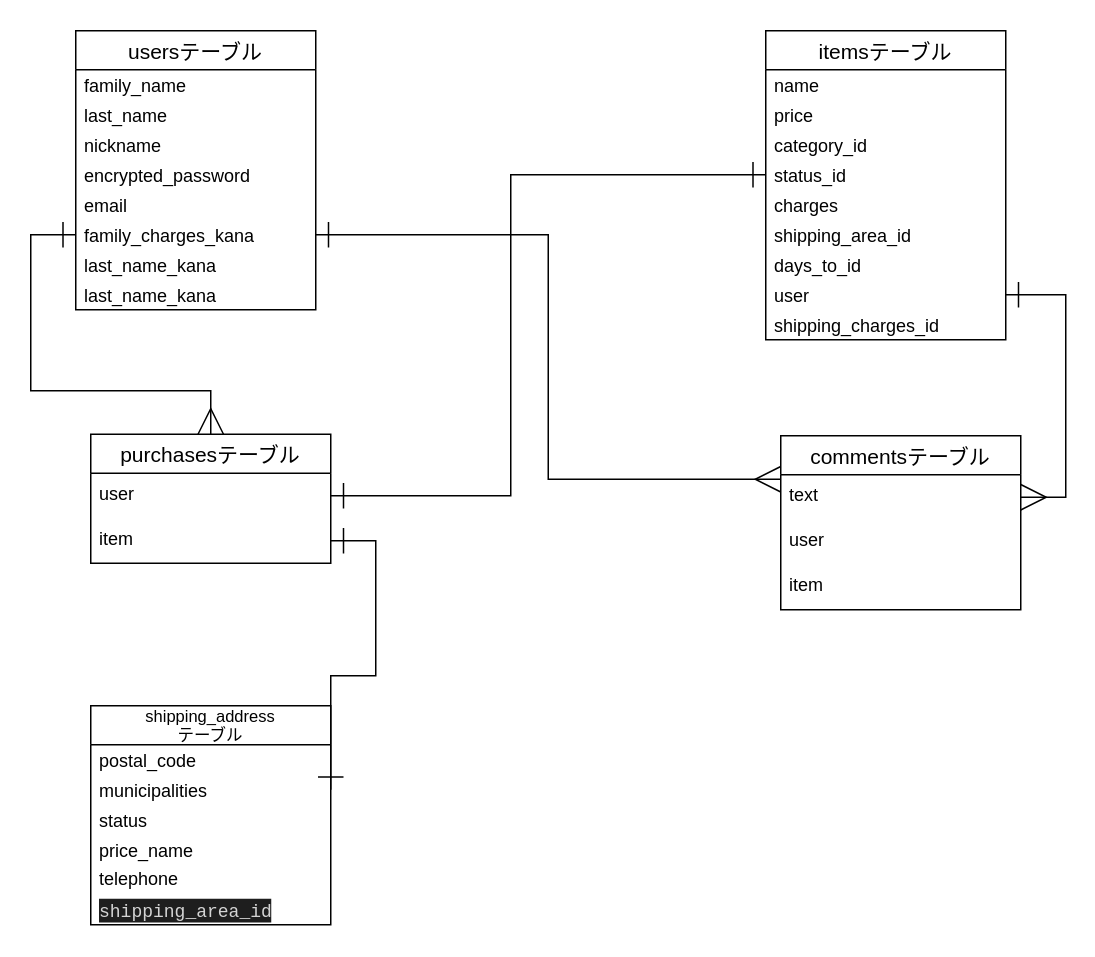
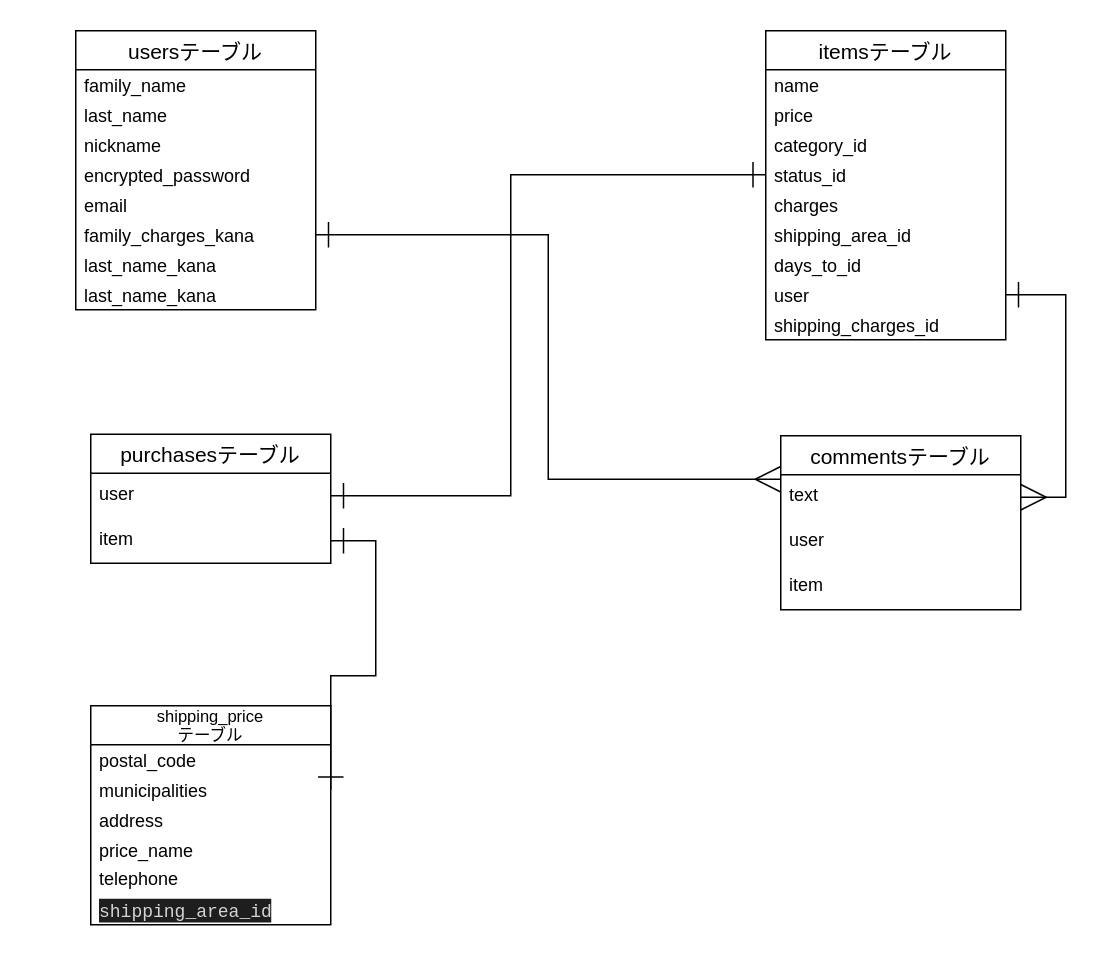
  <mxCell id="0" />
  <mxCell id="1" parent="0" />
  <mxCell id="2" value="usersテーブル" style="swimlane;fontStyle=0;childLayout=stackLayout;horizontal=1;startSize=26;horizontalStack=0;resizeParent=1;resizeParentMax=0;resizeLast=0;collapsible=1;marginBottom=0;align=center;fontSize=14;" parent="1" vertex="1"><mxGeometry x="50" y="20" width="160" height="186" as="geometry"><mxRectangle x="70" y="230" width="50" height="26" as="alternateBounds" /></mxGeometry></mxCell>
  <mxCell id="3" value="family_name" style="text;strokeColor=none;fillColor=none;spacingLeft=4;spacingRight=4;overflow=hidden;rotatable=0;points=[[0,0.5],[1,0.5]];portConstraint=eastwest;fontSize=12;verticalAlign=middle;" parent="2" vertex="1"><mxGeometry y="26" width="160" height="20" as="geometry" /></mxCell>
  <mxCell id="4" value="last_name" style="text;strokeColor=none;fillColor=none;spacingLeft=4;spacingRight=4;overflow=hidden;rotatable=0;points=[[0,0.5],[1,0.5]];portConstraint=eastwest;fontSize=12;verticalAlign=middle;" parent="2" vertex="1"><mxGeometry y="46" width="160" height="20" as="geometry" /></mxCell>
  <mxCell id="5" value="nickname" style="text;strokeColor=none;fillColor=none;spacingLeft=4;spacingRight=4;overflow=hidden;rotatable=0;points=[[0,0.5],[1,0.5]];portConstraint=eastwest;fontSize=12;verticalAlign=middle;" parent="2" vertex="1"><mxGeometry y="66" width="160" height="20" as="geometry" /></mxCell>
  <mxCell id="6" value="encrypted_password" style="text;strokeColor=none;fillColor=none;spacingLeft=4;spacingRight=4;overflow=hidden;rotatable=0;points=[[0,0.5],[1,0.5]];portConstraint=eastwest;fontSize=12;verticalAlign=middle;" parent="2" vertex="1"><mxGeometry y="86" width="160" height="20" as="geometry" /></mxCell>
  <mxCell id="7" value="email" style="text;strokeColor=none;fillColor=none;spacingLeft=4;spacingRight=4;overflow=hidden;rotatable=0;points=[[0,0.5],[1,0.5]];portConstraint=eastwest;fontSize=12;verticalAlign=middle;" parent="2" vertex="1"><mxGeometry y="106" width="160" height="20" as="geometry" /></mxCell>
  <mxCell id="8" value="family_charges_kana" style="text;strokeColor=none;fillColor=none;spacingLeft=4;spacingRight=4;overflow=hidden;rotatable=0;points=[[0,0.5],[1,0.5]];portConstraint=eastwest;fontSize=12;verticalAlign=middle;" parent="2" vertex="1"><mxGeometry y="126" width="160" height="20" as="geometry" /></mxCell>
  <mxCell id="9" value="last_name_kana" style="text;strokeColor=none;fillColor=none;spacingLeft=4;spacingRight=4;overflow=hidden;rotatable=0;points=[[0,0.5],[1,0.5]];portConstraint=eastwest;fontSize=12;verticalAlign=middle;" parent="2" vertex="1"><mxGeometry y="146" width="160" height="20" as="geometry" /></mxCell>
  <mxCell id="10" value="last_name_kana" style="text;strokeColor=none;fillColor=none;spacingLeft=4;spacingRight=4;overflow=hidden;rotatable=0;points=[[0,0.5],[1,0.5]];portConstraint=eastwest;fontSize=12;verticalAlign=middle;" parent="2" vertex="1"><mxGeometry y="166" width="160" height="20" as="geometry" /></mxCell>
  <mxCell id="11" value="itemsテーブル" style="swimlane;fontStyle=0;childLayout=stackLayout;horizontal=1;startSize=26;horizontalStack=0;resizeParent=1;resizeParentMax=0;resizeLast=0;collapsible=1;marginBottom=0;align=center;fontSize=14;" parent="1" vertex="1"><mxGeometry x="510" y="20" width="160" height="206" as="geometry" /></mxCell>
  <mxCell id="12" value="name" style="text;strokeColor=none;fillColor=none;spacingLeft=4;spacingRight=4;overflow=hidden;rotatable=0;points=[[0,0.5],[1,0.5]];portConstraint=eastwest;fontSize=12;verticalAlign=middle;" parent="11" vertex="1"><mxGeometry y="26" width="160" height="20" as="geometry" /></mxCell>
  <mxCell id="13" value="price" style="text;strokeColor=none;fillColor=none;spacingLeft=4;spacingRight=4;overflow=hidden;rotatable=0;points=[[0,0.5],[1,0.5]];portConstraint=eastwest;fontSize=12;verticalAlign=middle;" parent="11" vertex="1"><mxGeometry y="46" width="160" height="20" as="geometry" /></mxCell>
  <mxCell id="14" value="category_id" style="text;strokeColor=none;fillColor=none;spacingLeft=4;spacingRight=4;overflow=hidden;rotatable=0;points=[[0,0.5],[1,0.5]];portConstraint=eastwest;fontSize=12;verticalAlign=middle;" parent="11" vertex="1"><mxGeometry y="66" width="160" height="20" as="geometry" /></mxCell>
  <mxCell id="15" value="status_id" style="text;strokeColor=none;fillColor=none;spacingLeft=4;spacingRight=4;overflow=hidden;rotatable=0;points=[[0,0.5],[1,0.5]];portConstraint=eastwest;fontSize=12;verticalAlign=middle;" parent="11" vertex="1"><mxGeometry y="86" width="160" height="20" as="geometry" /></mxCell>
  <mxCell id="16" value="charges" style="text;strokeColor=none;fillColor=none;spacingLeft=4;spacingRight=4;overflow=hidden;rotatable=0;points=[[0,0.5],[1,0.5]];portConstraint=eastwest;fontSize=12;verticalAlign=middle;" parent="11" vertex="1"><mxGeometry y="106" width="160" height="20" as="geometry" /></mxCell>
  <mxCell id="17" value="shipping_area_id" style="text;strokeColor=none;fillColor=none;spacingLeft=4;spacingRight=4;overflow=hidden;rotatable=0;points=[[0,0.5],[1,0.5]];portConstraint=eastwest;fontSize=12;verticalAlign=middle;" parent="11" vertex="1"><mxGeometry y="126" width="160" height="20" as="geometry" /></mxCell>
  <mxCell id="18" value="days_to_id" style="text;strokeColor=none;fillColor=none;spacingLeft=4;spacingRight=4;overflow=hidden;rotatable=0;points=[[0,0.5],[1,0.5]];portConstraint=eastwest;fontSize=12;verticalAlign=middle;" parent="11" vertex="1"><mxGeometry y="146" width="160" height="20" as="geometry" /></mxCell>
  <mxCell id="19" value="user" style="text;strokeColor=none;fillColor=none;spacingLeft=4;spacingRight=4;overflow=hidden;rotatable=0;points=[[0,0.5],[1,0.5]];portConstraint=eastwest;fontSize=12;verticalAlign=middle;" parent="11" vertex="1"><mxGeometry y="166" width="160" height="20" as="geometry" /></mxCell>
  <mxCell id="20" value="shipping_charges_id" style="text;strokeColor=none;fillColor=none;spacingLeft=4;spacingRight=4;overflow=hidden;rotatable=0;points=[[0,0.5],[1,0.5]];portConstraint=eastwest;fontSize=12;verticalAlign=middle;" parent="11" vertex="1"><mxGeometry y="186" width="160" height="20" as="geometry" /></mxCell>
  <mxCell id="21" value="purchasesテーブル" style="swimlane;fontStyle=0;childLayout=stackLayout;horizontal=1;startSize=26;horizontalStack=0;resizeParent=1;resizeParentMax=0;resizeLast=0;collapsible=1;marginBottom=0;align=center;fontSize=14;" parent="1" vertex="1"><mxGeometry x="60" y="289" width="160" height="86" as="geometry" /></mxCell>
  <mxCell id="22" value="user" style="text;strokeColor=none;fillColor=none;spacingLeft=4;spacingRight=4;overflow=hidden;rotatable=0;points=[[0,0.5],[1,0.5]];portConstraint=eastwest;fontSize=12;" parent="21" vertex="1"><mxGeometry y="26" width="160" height="30" as="geometry" /></mxCell>
  <mxCell id="23" value="item" style="text;strokeColor=none;fillColor=none;spacingLeft=4;spacingRight=4;overflow=hidden;rotatable=0;points=[[0,0.5],[1,0.5]];portConstraint=eastwest;fontSize=12;" parent="21" vertex="1"><mxGeometry y="56" width="160" height="30" as="geometry" /></mxCell>
  <mxCell id="24" value="commentsテーブル" style="swimlane;fontStyle=0;childLayout=stackLayout;horizontal=1;startSize=26;horizontalStack=0;resizeParent=1;resizeParentMax=0;resizeLast=0;collapsible=1;marginBottom=0;align=center;fontSize=14;" parent="1" vertex="1"><mxGeometry x="520" y="290" width="160" height="116" as="geometry" /></mxCell>
  <mxCell id="25" value="text" style="text;strokeColor=none;fillColor=none;spacingLeft=4;spacingRight=4;overflow=hidden;rotatable=0;points=[[0,0.5],[1,0.5]];portConstraint=eastwest;fontSize=12;" parent="24" vertex="1"><mxGeometry y="26" width="160" height="30" as="geometry" /></mxCell>
  <mxCell id="26" value="user" style="text;strokeColor=none;fillColor=none;spacingLeft=4;spacingRight=4;overflow=hidden;rotatable=0;points=[[0,0.5],[1,0.5]];portConstraint=eastwest;fontSize=12;" parent="24" vertex="1"><mxGeometry y="56" width="160" height="30" as="geometry" /></mxCell>
  <mxCell id="27" value="item" style="text;strokeColor=none;fillColor=none;spacingLeft=4;spacingRight=4;overflow=hidden;rotatable=0;points=[[0,0.5],[1,0.5]];portConstraint=eastwest;fontSize=12;" parent="24" vertex="1"><mxGeometry y="86" width="160" height="30" as="geometry" /></mxCell>
- <mxCell id="28" value="shipping_address&#10;テーブル" style="swimlane;fontStyle=0;childLayout=stackLayout;horizontal=1;startSize=26;horizontalStack=0;resizeParent=1;resizeParentMax=0;resizeLast=0;collapsible=1;marginBottom=0;align=center;fontSize=11;" parent="1" vertex="1"><mxGeometry x="60" y="470" width="160" height="146" as="geometry" /></mxCell>
+ <mxCell id="28" value="shipping_price&#10;テーブル" style="swimlane;fontStyle=0;childLayout=stackLayout;horizontal=1;startSize=26;horizontalStack=0;resizeParent=1;resizeParentMax=0;resizeLast=0;collapsible=1;marginBottom=0;align=center;fontSize=11;" parent="1" vertex="1"><mxGeometry x="60" y="470" width="160" height="146" as="geometry" /></mxCell>
  <mxCell id="29" value="postal_code" style="text;strokeColor=none;fillColor=none;spacingLeft=4;spacingRight=4;overflow=hidden;rotatable=0;points=[[0,0.5],[1,0.5]];portConstraint=eastwest;fontSize=12;verticalAlign=middle;" parent="28" vertex="1"><mxGeometry y="26" width="160" height="20" as="geometry" /></mxCell>
  <mxCell id="30" value="municipalities" style="text;strokeColor=none;fillColor=none;spacingLeft=4;spacingRight=4;overflow=hidden;rotatable=0;points=[[0,0.5],[1,0.5]];portConstraint=eastwest;fontSize=12;verticalAlign=middle;" parent="28" vertex="1"><mxGeometry y="46" width="160" height="20" as="geometry" /></mxCell>
- <mxCell id="31" value="status" style="text;strokeColor=none;fillColor=none;spacingLeft=4;spacingRight=4;overflow=hidden;rotatable=0;points=[[0,0.5],[1,0.5]];portConstraint=eastwest;fontSize=12;verticalAlign=middle;" parent="28" vertex="1"><mxGeometry y="66" width="160" height="20" as="geometry" /></mxCell>
+ <mxCell id="31" value="address" style="text;strokeColor=none;fillColor=none;spacingLeft=4;spacingRight=4;overflow=hidden;rotatable=0;points=[[0,0.5],[1,0.5]];portConstraint=eastwest;fontSize=12;verticalAlign=middle;" parent="28" vertex="1"><mxGeometry y="66" width="160" height="20" as="geometry" /></mxCell>
  <mxCell id="32" value="price_name" style="text;strokeColor=none;fillColor=none;spacingLeft=4;spacingRight=4;overflow=hidden;rotatable=0;points=[[0,0.5],[1,0.5]];portConstraint=eastwest;fontSize=12;verticalAlign=middle;" parent="28" vertex="1"><mxGeometry y="86" width="160" height="20" as="geometry" /></mxCell>
  <mxCell id="33" value="telephone" style="text;strokeColor=none;fillColor=none;spacingLeft=4;spacingRight=4;overflow=hidden;rotatable=0;points=[[0,0.5],[1,0.5]];portConstraint=eastwest;fontSize=12;verticalAlign=middle;html=1;" parent="28" vertex="1"><mxGeometry y="106" width="160" height="20" as="geometry" /></mxCell>
  <mxCell id="34" value="&lt;div style=&quot;color: rgb(212 , 212 , 212) ; background-color: rgb(30 , 30 , 30) ; font-family: &amp;#34;menlo&amp;#34; , &amp;#34;monaco&amp;#34; , &amp;#34;courier new&amp;#34; , monospace ; line-height: 18px&quot;&gt;shipping_area_id&lt;/div&gt;" style="text;strokeColor=none;fillColor=none;spacingLeft=4;spacingRight=4;overflow=hidden;rotatable=0;points=[[0,0.5],[1,0.5]];portConstraint=eastwest;fontSize=12;verticalAlign=middle;html=1;" parent="28" vertex="1"><mxGeometry y="126" width="160" height="20" as="geometry" /></mxCell>
  <mxCell id="35" style="edgeStyle=orthogonalEdgeStyle;rounded=0;orthogonalLoop=1;jettySize=auto;html=1;exitX=1;exitY=0.5;exitDx=0;exitDy=0;entryX=0;entryY=0.25;entryDx=0;entryDy=0;fontSize=12;startArrow=ERone;startFill=0;endArrow=ERmany;endFill=0;startSize=15;endSize=15;sourcePerimeterSpacing=0;strokeWidth=1;" parent="1" source="8" target="24" edge="1"><mxGeometry relative="1" as="geometry" /></mxCell>
- <mxCell id="36" style="edgeStyle=orthogonalEdgeStyle;rounded=0;orthogonalLoop=1;jettySize=auto;html=1;exitX=0;exitY=0.5;exitDx=0;exitDy=0;fontSize=12;startArrow=ERone;startFill=0;endArrow=ERmany;endFill=0;startSize=15;endSize=15;sourcePerimeterSpacing=0;strokeWidth=1;spacingBottom=0;spacingTop=0;spacing=5;spacingRight=0;" parent="1" source="8" target="21" edge="1"><mxGeometry relative="1" as="geometry"><mxPoint x="30" y="250" as="targetPoint" /><Array as="points"><mxPoint x="20" y="156" /><mxPoint x="20" y="260" /><mxPoint x="140" y="260" /></Array></mxGeometry></mxCell>
  <mxCell id="37" style="edgeStyle=orthogonalEdgeStyle;rounded=0;orthogonalLoop=1;jettySize=auto;html=1;exitX=1;exitY=0.5;exitDx=0;exitDy=0;entryX=1;entryY=0.5;entryDx=0;entryDy=0;fontSize=12;startArrow=ERone;startFill=0;endArrow=ERmany;endFill=0;startSize=15;endSize=15;sourcePerimeterSpacing=0;strokeWidth=1;" parent="1" source="19" target="25" edge="1"><mxGeometry relative="1" as="geometry" /></mxCell>
  <mxCell id="38" style="edgeStyle=orthogonalEdgeStyle;rounded=0;orthogonalLoop=1;jettySize=auto;html=1;exitX=1;exitY=0.5;exitDx=0;exitDy=0;entryX=1;entryY=0.5;entryDx=0;entryDy=0;fontSize=15;startArrow=ERone;startFill=0;endArrow=ERone;endFill=0;startSize=15;endSize=15;sourcePerimeterSpacing=0;strokeWidth=1;" parent="1" source="23" edge="1"><mxGeometry relative="1" as="geometry"><mxPoint x="220" y="526" as="targetPoint" /><Array as="points"><mxPoint x="250" y="360" /><mxPoint x="250" y="450" /><mxPoint x="220" y="450" /></Array></mxGeometry></mxCell>
  <mxCell id="39" style="edgeStyle=orthogonalEdgeStyle;rounded=0;orthogonalLoop=1;jettySize=auto;html=1;exitX=1;exitY=0.5;exitDx=0;exitDy=0;entryX=0;entryY=0.5;entryDx=0;entryDy=0;fontSize=12;startSize=15;sourcePerimeterSpacing=0;startArrow=ERone;startFill=0;endArrow=ERone;endFill=0;endSize=15;" parent="1" source="22" target="15" edge="1"><mxGeometry relative="1" as="geometry"><Array as="points"><mxPoint x="340" y="330" /><mxPoint x="340" y="116" /></Array></mxGeometry></mxCell>
